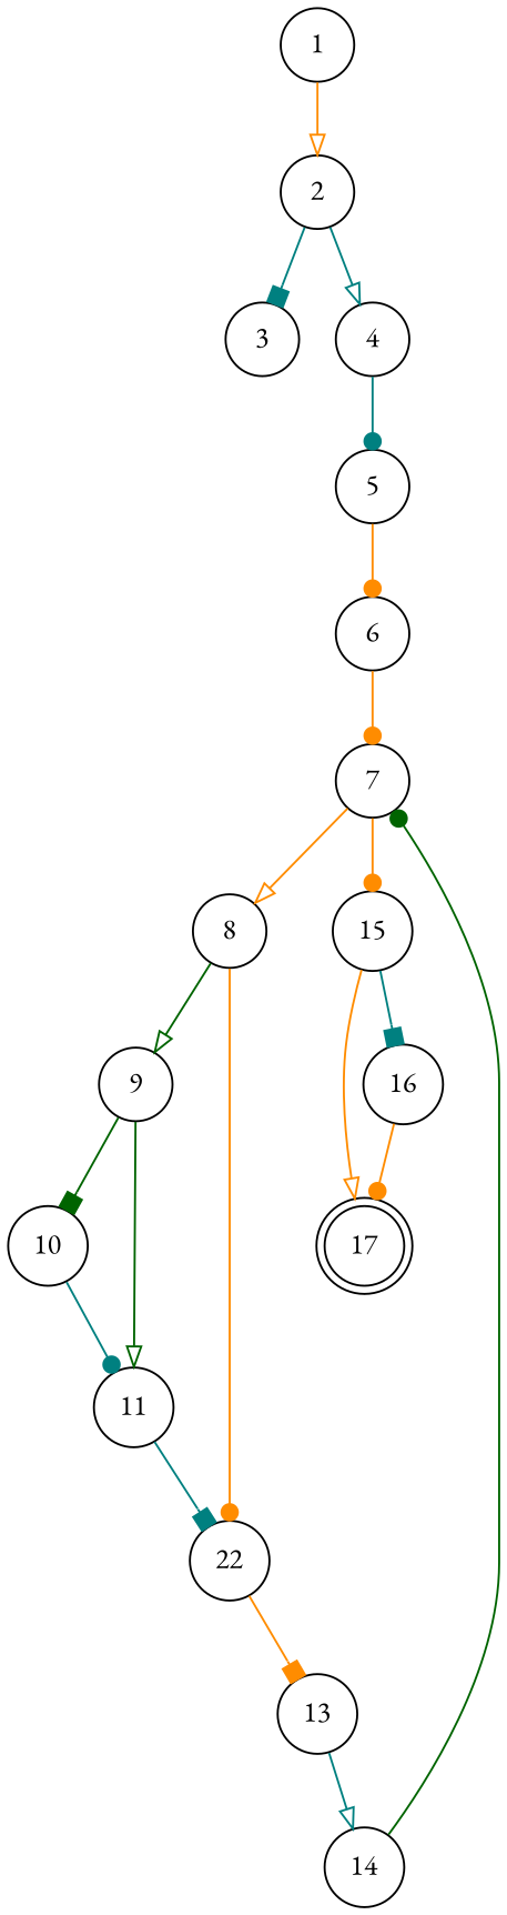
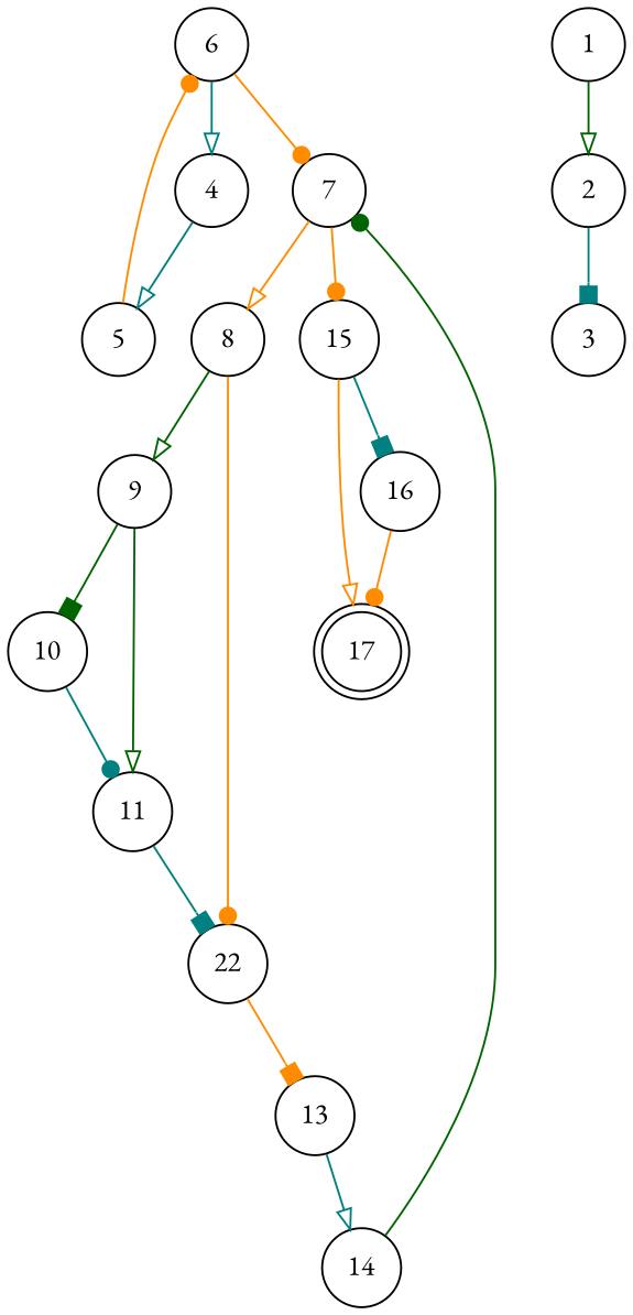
  digraph {
    fontname="EB Garamond"
    node [fontname="EB Garamond" shape=circle]
    edge [arrowhead=dot color=darkorange fontname="EB Garamond"]
    17 [shape=doublecircle]
    1
    2
    3
    4
    5
    6
    7
    8
    15
    9
    n12 [label=22]
    16
    10
    11
    13
    14
-   1 -> 2 [arrowhead=onormal]
+   1 -> 2 [arrowhead=onormal color=darkgreen]
    2 -> 3 [arrowhead=box color=teal]
-   2 -> 4 [arrowhead=onormal color=teal]
-   4 -> 5 [color=teal]
+   6 -> 4 [arrowhead=onormal color=teal]
+   4 -> 5 [arrowhead=onormal color=teal]
    5 -> 6
    6 -> 7
    7 -> 8 [arrowhead=onormal]
    7 -> 15
    8 -> 9 [arrowhead=onormal color=darkgreen]
    8 -> n12
    15 -> 17 [arrowhead=onormal]
    15 -> 16 [arrowhead=box color=teal]
    9 -> 10 [arrowhead=box color=darkgreen]
    9 -> 11 [arrowhead=onormal color=darkgreen]
    n12 -> 13 [arrowhead=box]
    16 -> 17
    10 -> 11 [color=teal]
    11 -> n12 [arrowhead=box color=teal]
    13 -> 14 [arrowhead=onormal color=teal]
    14 -> 7 [color=darkgreen]
  }
